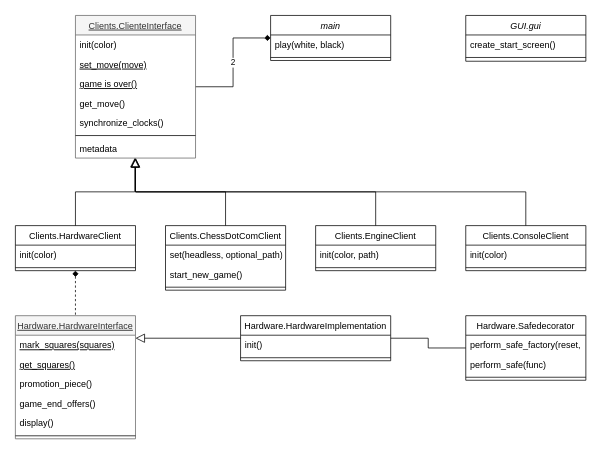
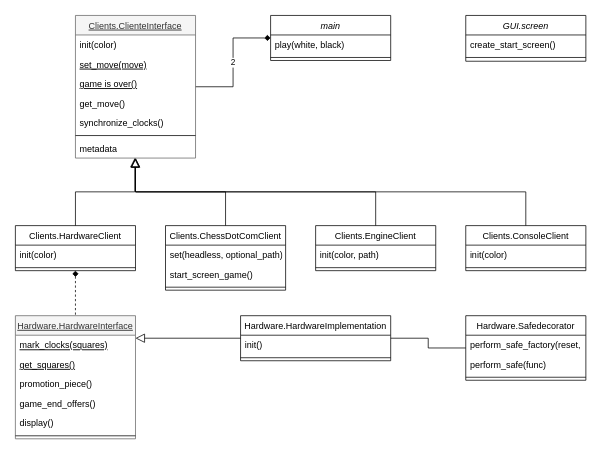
  <mxCell id="0" />
  <mxCell id="1" parent="0" />
  <mxCell id="2" value="2" style="edgeStyle=orthogonalEdgeStyle;rounded=0;orthogonalLoop=1;jettySize=auto;html=1;startArrow=diamond;startFill=1;endArrow=none;endFill=0;" edge="1" parent="1" source="3" target="6"><mxGeometry relative="1" as="geometry" /></mxCell>
  <mxCell id="3" value="main" style="swimlane;fontStyle=2;align=center;verticalAlign=top;childLayout=stackLayout;horizontal=1;startSize=26;horizontalStack=0;resizeParent=1;resizeLast=0;collapsible=1;marginBottom=0;rounded=0;shadow=0;strokeWidth=1;" parent="1" vertex="1"><mxGeometry x="360" y="20" width="160" height="60" as="geometry"><mxRectangle x="230" y="140" width="160" height="26" as="alternateBounds" /></mxGeometry></mxCell>
  <mxCell id="4" value="play(white, black)" style="text;align=left;verticalAlign=top;spacingLeft=4;spacingRight=4;overflow=hidden;rotatable=0;points=[[0,0.5],[1,0.5]];portConstraint=eastwest;" parent="3" vertex="1"><mxGeometry y="26" width="160" height="26" as="geometry" /></mxCell>
  <mxCell id="5" value="" style="line;html=1;strokeWidth=1;align=left;verticalAlign=middle;spacingTop=-1;spacingLeft=3;spacingRight=3;rotatable=0;labelPosition=right;points=[];portConstraint=eastwest;" parent="3" vertex="1"><mxGeometry y="52" width="160" height="8" as="geometry" /></mxCell>
  <mxCell id="6" value="Clients.ClienteInterface" style="swimlane;fontStyle=4;align=center;verticalAlign=top;childLayout=stackLayout;horizontal=1;startSize=26;horizontalStack=0;resizeParent=1;resizeLast=0;collapsible=1;marginBottom=0;rounded=0;shadow=0;strokeWidth=1;fillColor=#f5f5f5;strokeColor=#666666;fontColor=#333333;" parent="1" vertex="1"><mxGeometry x="100" y="20" width="160" height="190" as="geometry"><mxRectangle x="130" y="380" width="160" height="26" as="alternateBounds" /></mxGeometry></mxCell>
  <mxCell id="7" value="init(color)" style="text;align=left;verticalAlign=top;spacingLeft=4;spacingRight=4;overflow=hidden;rotatable=0;points=[[0,0.5],[1,0.5]];portConstraint=eastwest;rounded=0;shadow=0;html=0;fontStyle=0" vertex="1" parent="6"><mxGeometry y="26" width="160" height="26" as="geometry" /></mxCell>
  <mxCell id="8" value="set_move(move)" style="text;align=left;verticalAlign=top;spacingLeft=4;spacingRight=4;overflow=hidden;rotatable=0;points=[[0,0.5],[1,0.5]];portConstraint=eastwest;rounded=0;shadow=0;html=0;fontStyle=4" vertex="1" parent="6"><mxGeometry y="52" width="160" height="26" as="geometry" /></mxCell>
  <mxCell id="9" value="game is over()" style="text;align=left;verticalAlign=top;spacingLeft=4;spacingRight=4;overflow=hidden;rotatable=0;points=[[0,0.5],[1,0.5]];portConstraint=eastwest;rounded=0;shadow=0;html=0;fontStyle=4" parent="6" vertex="1"><mxGeometry y="78" width="160" height="26" as="geometry" /></mxCell>
  <mxCell id="10" value="get_move()" style="text;align=left;verticalAlign=top;spacingLeft=4;spacingRight=4;overflow=hidden;rotatable=0;points=[[0,0.5],[1,0.5]];portConstraint=eastwest;fontStyle=0" parent="6" vertex="1"><mxGeometry y="104" width="160" height="26" as="geometry" /></mxCell>
  <mxCell id="11" value="synchronize_clocks()" style="text;align=left;verticalAlign=top;spacingLeft=4;spacingRight=4;overflow=hidden;rotatable=0;points=[[0,0.5],[1,0.5]];portConstraint=eastwest;rounded=0;shadow=0;html=0;fontStyle=0" vertex="1" parent="6"><mxGeometry y="130" width="160" height="26" as="geometry" /></mxCell>
  <mxCell id="12" value="" style="line;html=1;strokeWidth=1;align=left;verticalAlign=middle;spacingTop=-1;spacingLeft=3;spacingRight=3;rotatable=0;labelPosition=right;points=[];portConstraint=eastwest;" parent="6" vertex="1"><mxGeometry y="156" width="160" height="8" as="geometry" /></mxCell>
  <mxCell id="13" value="metadata" style="text;align=left;verticalAlign=top;spacingLeft=4;spacingRight=4;overflow=hidden;rotatable=0;points=[[0,0.5],[1,0.5]];portConstraint=eastwest;" parent="6" vertex="1"><mxGeometry y="164" width="160" height="26" as="geometry" /></mxCell>
- <mxCell id="14" value="GUI.gui" style="swimlane;fontStyle=2;align=center;verticalAlign=top;childLayout=stackLayout;horizontal=1;startSize=26;horizontalStack=0;resizeParent=1;resizeLast=0;collapsible=1;marginBottom=0;rounded=0;shadow=0;strokeWidth=1;" vertex="1" parent="1"><mxGeometry x="620" y="20" width="160" height="61" as="geometry"><mxRectangle x="230" y="140" width="160" height="26" as="alternateBounds" /></mxGeometry></mxCell>
+ <mxCell id="14" value="GUI.screen" style="swimlane;fontStyle=2;align=center;verticalAlign=top;childLayout=stackLayout;horizontal=1;startSize=26;horizontalStack=0;resizeParent=1;resizeLast=0;collapsible=1;marginBottom=0;rounded=0;shadow=0;strokeWidth=1;" vertex="1" parent="1"><mxGeometry x="620" y="20" width="160" height="61" as="geometry"><mxRectangle x="230" y="140" width="160" height="26" as="alternateBounds" /></mxGeometry></mxCell>
  <mxCell id="15" value="create_start_screen()" style="text;align=left;verticalAlign=top;spacingLeft=4;spacingRight=4;overflow=hidden;rotatable=0;points=[[0,0.5],[1,0.5]];portConstraint=eastwest;" vertex="1" parent="14"><mxGeometry y="26" width="160" height="26" as="geometry" /></mxCell>
  <mxCell id="16" value="" style="line;html=1;strokeWidth=1;align=left;verticalAlign=middle;spacingTop=-1;spacingLeft=3;spacingRight=3;rotatable=0;labelPosition=right;points=[];portConstraint=eastwest;" vertex="1" parent="14"><mxGeometry y="52" width="160" height="8" as="geometry" /></mxCell>
  <mxCell id="17" value="Clients.ChessDotComClient" style="swimlane;fontStyle=0;align=center;verticalAlign=top;childLayout=stackLayout;horizontal=1;startSize=26;horizontalStack=0;resizeParent=1;resizeParentMax=0;resizeLast=0;collapsible=1;marginBottom=0;" vertex="1" parent="1"><mxGeometry x="220" y="300" width="160" height="86" as="geometry" /></mxCell>
  <mxCell id="18" value="set(headless, optional_path)" style="text;align=left;verticalAlign=top;spacingLeft=4;spacingRight=4;overflow=hidden;rotatable=0;points=[[0,0.5],[1,0.5]];portConstraint=eastwest;rounded=0;shadow=0;html=0;fontStyle=0" vertex="1" parent="17"><mxGeometry y="26" width="160" height="26" as="geometry" /></mxCell>
- <mxCell id="19" value="start_new_game()" style="text;strokeColor=none;fillColor=none;align=left;verticalAlign=top;spacingLeft=4;spacingRight=4;overflow=hidden;rotatable=0;points=[[0,0.5],[1,0.5]];portConstraint=eastwest;" vertex="1" parent="17"><mxGeometry y="52" width="160" height="26" as="geometry" /></mxCell>
+ <mxCell id="19" value="start_screen_game()" style="text;strokeColor=none;fillColor=none;align=left;verticalAlign=top;spacingLeft=4;spacingRight=4;overflow=hidden;rotatable=0;points=[[0,0.5],[1,0.5]];portConstraint=eastwest;" vertex="1" parent="17"><mxGeometry y="52" width="160" height="26" as="geometry" /></mxCell>
  <mxCell id="20" value="" style="line;strokeWidth=1;fillColor=none;align=left;verticalAlign=middle;spacingTop=-1;spacingLeft=3;spacingRight=3;rotatable=0;labelPosition=right;points=[];portConstraint=eastwest;" vertex="1" parent="17"><mxGeometry y="78" width="160" height="8" as="geometry" /></mxCell>
  <mxCell id="21" value="Clients.ConsoleClient" style="swimlane;fontStyle=0;align=center;verticalAlign=top;childLayout=stackLayout;horizontal=1;startSize=26;horizontalStack=0;resizeParent=1;resizeParentMax=0;resizeLast=0;collapsible=1;marginBottom=0;" vertex="1" parent="1"><mxGeometry x="620" y="300" width="160" height="60" as="geometry" /></mxCell>
  <mxCell id="22" value="init(color)" style="text;align=left;verticalAlign=top;spacingLeft=4;spacingRight=4;overflow=hidden;rotatable=0;points=[[0,0.5],[1,0.5]];portConstraint=eastwest;rounded=0;shadow=0;html=0;fontStyle=0" vertex="1" parent="21"><mxGeometry y="26" width="160" height="26" as="geometry" /></mxCell>
  <mxCell id="23" value="" style="line;strokeWidth=1;fillColor=none;align=left;verticalAlign=middle;spacingTop=-1;spacingLeft=3;spacingRight=3;rotatable=0;labelPosition=right;points=[];portConstraint=eastwest;" vertex="1" parent="21"><mxGeometry y="52" width="160" height="8" as="geometry" /></mxCell>
  <mxCell id="24" value="Clients.EngineClient" style="swimlane;fontStyle=0;align=center;verticalAlign=top;childLayout=stackLayout;horizontal=1;startSize=26;horizontalStack=0;resizeParent=1;resizeParentMax=0;resizeLast=0;collapsible=1;marginBottom=0;" vertex="1" parent="1"><mxGeometry x="420" y="300" width="160" height="60" as="geometry" /></mxCell>
  <mxCell id="25" value="init(color, path)" style="text;align=left;verticalAlign=top;spacingLeft=4;spacingRight=4;overflow=hidden;rotatable=0;points=[[0,0.5],[1,0.5]];portConstraint=eastwest;rounded=0;shadow=0;html=0;fontStyle=0" vertex="1" parent="24"><mxGeometry y="26" width="160" height="26" as="geometry" /></mxCell>
  <mxCell id="26" value="" style="line;strokeWidth=1;fillColor=none;align=left;verticalAlign=middle;spacingTop=-1;spacingLeft=3;spacingRight=3;rotatable=0;labelPosition=right;points=[];portConstraint=eastwest;" vertex="1" parent="24"><mxGeometry y="52" width="160" height="8" as="geometry" /></mxCell>
  <mxCell id="27" style="edgeStyle=orthogonalEdgeStyle;rounded=0;orthogonalLoop=1;jettySize=auto;html=1;exitX=0.5;exitY=1;exitDx=0;exitDy=0;startArrow=diamond;startFill=1;endArrow=none;endFill=0;dashed=1;" edge="1" parent="1" source="28" target="35"><mxGeometry relative="1" as="geometry" /></mxCell>
  <mxCell id="28" value="Clients.HardwareClient" style="swimlane;fontStyle=0;align=center;verticalAlign=top;childLayout=stackLayout;horizontal=1;startSize=26;horizontalStack=0;resizeParent=1;resizeParentMax=0;resizeLast=0;collapsible=1;marginBottom=0;" vertex="1" parent="1"><mxGeometry y="300" width="160" height="60" as="geometry" x="20" /></mxCell>
  <mxCell id="29" value="init(color)" style="text;align=left;verticalAlign=top;spacingLeft=4;spacingRight=4;overflow=hidden;rotatable=0;points=[[0,0.5],[1,0.5]];portConstraint=eastwest;rounded=0;shadow=0;html=0;fontStyle=0" vertex="1" parent="28"><mxGeometry y="26" width="160" height="26" as="geometry" /></mxCell>
  <mxCell id="30" value="" style="line;strokeWidth=1;fillColor=none;align=left;verticalAlign=middle;spacingTop=-1;spacingLeft=3;spacingRight=3;rotatable=0;labelPosition=right;points=[];portConstraint=eastwest;" vertex="1" parent="28"><mxGeometry y="52" width="160" height="8" as="geometry" /></mxCell>
  <mxCell id="31" value="" style="endArrow=block;endSize=10;endFill=0;shadow=0;strokeWidth=1;rounded=0;edgeStyle=elbowEdgeStyle;elbow=vertical;exitX=0.5;exitY=0;exitDx=0;exitDy=0;" edge="1" parent="1" source="21" target="13"><mxGeometry width="160" relative="1" as="geometry"><mxPoint x="530" y="140" as="sourcePoint" /><mxPoint x="420" y="38" as="targetPoint" /></mxGeometry></mxCell>
  <mxCell id="32" value="" style="endArrow=block;endSize=10;endFill=0;shadow=0;strokeWidth=1;rounded=0;edgeStyle=elbowEdgeStyle;elbow=vertical;exitX=0.5;exitY=0;exitDx=0;exitDy=0;" edge="1" parent="1" source="24" target="13"><mxGeometry width="160" relative="1" as="geometry"><mxPoint x="540" y="150" as="sourcePoint" /><mxPoint x="430" y="48" as="targetPoint" /></mxGeometry></mxCell>
  <mxCell id="33" value="" style="endArrow=block;endSize=10;endFill=0;shadow=0;strokeWidth=1;rounded=0;edgeStyle=elbowEdgeStyle;elbow=vertical;exitX=0.5;exitY=0;exitDx=0;exitDy=0;entryX=0.494;entryY=0.992;entryDx=0;entryDy=0;entryPerimeter=0;" edge="1" parent="1" source="28" target="13"><mxGeometry width="160" relative="1" as="geometry"><mxPoint x="550" y="160" as="sourcePoint" /><mxPoint x="440" y="58" as="targetPoint" /></mxGeometry></mxCell>
  <mxCell id="34" value="" style="endArrow=block;endSize=10;endFill=0;shadow=0;strokeWidth=1;rounded=0;edgeStyle=elbowEdgeStyle;elbow=vertical;" edge="1" parent="1" source="42" target="35"><mxGeometry width="160" relative="1" as="geometry"><mxPoint x="560" y="170" as="sourcePoint" /><mxPoint x="450" y="68" as="targetPoint" /></mxGeometry></mxCell>
  <mxCell id="35" value="Hardware.HardwareInterface" style="swimlane;fontStyle=4;align=center;verticalAlign=top;childLayout=stackLayout;horizontal=1;startSize=26;horizontalStack=0;resizeParent=1;resizeLast=0;collapsible=1;marginBottom=0;rounded=0;shadow=0;strokeWidth=1;fillColor=#f5f5f5;strokeColor=#666666;fontColor=#333333;" vertex="1" parent="1"><mxGeometry y="420" width="160" height="164" as="geometry" x="20"><mxRectangle x="130" y="380" width="160" height="26" as="alternateBounds" /></mxGeometry></mxCell>
- <mxCell id="36" value="mark_squares(squares)" style="text;align=left;verticalAlign=top;spacingLeft=4;spacingRight=4;overflow=hidden;rotatable=0;points=[[0,0.5],[1,0.5]];portConstraint=eastwest;rounded=0;shadow=0;html=0;fontStyle=4" vertex="1" parent="35"><mxGeometry y="26" width="160" height="26" as="geometry" /></mxCell>
+ <mxCell id="36" value="mark_clocks(squares)" style="text;align=left;verticalAlign=top;spacingLeft=4;spacingRight=4;overflow=hidden;rotatable=0;points=[[0,0.5],[1,0.5]];portConstraint=eastwest;rounded=0;shadow=0;html=0;fontStyle=4" vertex="1" parent="35"><mxGeometry y="26" width="160" height="26" as="geometry" /></mxCell>
  <mxCell id="37" value="get_squares()" style="text;align=left;verticalAlign=top;spacingLeft=4;spacingRight=4;overflow=hidden;rotatable=0;points=[[0,0.5],[1,0.5]];portConstraint=eastwest;rounded=0;shadow=0;html=0;fontStyle=4" vertex="1" parent="35"><mxGeometry y="52" width="160" height="26" as="geometry" /></mxCell>
  <mxCell id="38" value="promotion_piece()" style="text;align=left;verticalAlign=top;spacingLeft=4;spacingRight=4;overflow=hidden;rotatable=0;points=[[0,0.5],[1,0.5]];portConstraint=eastwest;fontStyle=0" vertex="1" parent="35"><mxGeometry y="78" width="160" height="26" as="geometry" /></mxCell>
  <mxCell id="39" value="game_end_offers()" style="text;align=left;verticalAlign=top;spacingLeft=4;spacingRight=4;overflow=hidden;rotatable=0;points=[[0,0.5],[1,0.5]];portConstraint=eastwest;rounded=0;shadow=0;html=0;fontStyle=0" vertex="1" parent="35"><mxGeometry y="104" width="160" height="26" as="geometry" /></mxCell>
  <mxCell id="40" value="display()" style="text;align=left;verticalAlign=top;spacingLeft=4;spacingRight=4;overflow=hidden;rotatable=0;points=[[0,0.5],[1,0.5]];portConstraint=eastwest;rounded=0;shadow=0;html=0;fontStyle=0" vertex="1" parent="35"><mxGeometry y="130" width="160" height="26" as="geometry" /></mxCell>
  <mxCell id="41" value="" style="line;html=1;strokeWidth=1;align=left;verticalAlign=middle;spacingTop=-1;spacingLeft=3;spacingRight=3;rotatable=0;labelPosition=right;points=[];portConstraint=eastwest;" vertex="1" parent="35"><mxGeometry y="156" width="160" height="8" as="geometry" /></mxCell>
  <mxCell id="42" value="Hardware.HardwareImplementation" style="swimlane;fontStyle=0;align=center;verticalAlign=top;childLayout=stackLayout;horizontal=1;startSize=26;horizontalStack=0;resizeParent=1;resizeParentMax=0;resizeLast=0;collapsible=1;marginBottom=0;" vertex="1" parent="1"><mxGeometry x="320" y="420" width="200" height="60" as="geometry" /></mxCell>
  <mxCell id="43" value="init()" style="text;align=left;verticalAlign=top;spacingLeft=4;spacingRight=4;overflow=hidden;rotatable=0;points=[[0,0.5],[1,0.5]];portConstraint=eastwest;" vertex="1" parent="42"><mxGeometry y="26" width="200" height="26" as="geometry" /></mxCell>
  <mxCell id="44" value="" style="line;strokeWidth=1;fillColor=none;align=left;verticalAlign=middle;spacingTop=-1;spacingLeft=3;spacingRight=3;rotatable=0;labelPosition=right;points=[];portConstraint=eastwest;" vertex="1" parent="42"><mxGeometry y="52" width="200" height="8" as="geometry" /></mxCell>
  <mxCell id="45" value="Hardware.Safedecorator" style="swimlane;fontStyle=0;align=center;verticalAlign=top;childLayout=stackLayout;horizontal=1;startSize=26;horizontalStack=0;resizeParent=1;resizeParentMax=0;resizeLast=0;collapsible=1;marginBottom=0;" vertex="1" parent="1"><mxGeometry x="620" y="420" width="160" height="86" as="geometry" /></mxCell>
  <mxCell id="46" value="perform_safe_factory(reset, tries)" style="text;align=left;verticalAlign=top;spacingLeft=4;spacingRight=4;overflow=hidden;rotatable=0;points=[[0,0.5],[1,0.5]];portConstraint=eastwest;fontStyle=0" parent="45" vertex="1"><mxGeometry y="26" width="160" height="26" as="geometry" /></mxCell>
  <mxCell id="47" value="perform_safe(func)" style="text;align=left;verticalAlign=top;spacingLeft=4;spacingRight=4;overflow=hidden;rotatable=0;points=[[0,0.5],[1,0.5]];portConstraint=eastwest;fontStyle=0" vertex="1" parent="45"><mxGeometry y="52" width="160" height="26" as="geometry" /></mxCell>
  <mxCell id="48" value="" style="line;strokeWidth=1;fillColor=none;align=left;verticalAlign=middle;spacingTop=-1;spacingLeft=3;spacingRight=3;rotatable=0;labelPosition=right;points=[];portConstraint=eastwest;" vertex="1" parent="45"><mxGeometry y="78" width="160" height="8" as="geometry" /></mxCell>
  <mxCell id="49" style="edgeStyle=orthogonalEdgeStyle;rounded=0;orthogonalLoop=1;jettySize=auto;html=1;startArrow=none;startFill=0;endArrow=none;endFill=0;" edge="1" parent="1" source="42" target="45"><mxGeometry relative="1" as="geometry" /></mxCell>
  <mxCell id="50" value="" style="endArrow=block;endSize=10;endFill=0;shadow=0;strokeWidth=1;rounded=0;edgeStyle=elbowEdgeStyle;elbow=vertical;" edge="1" parent="1" source="17" target="13"><mxGeometry width="160" relative="1" as="geometry"><mxPoint x="330" y="460" as="sourcePoint" /><mxPoint x="190" y="460" as="targetPoint" /></mxGeometry></mxCell>
